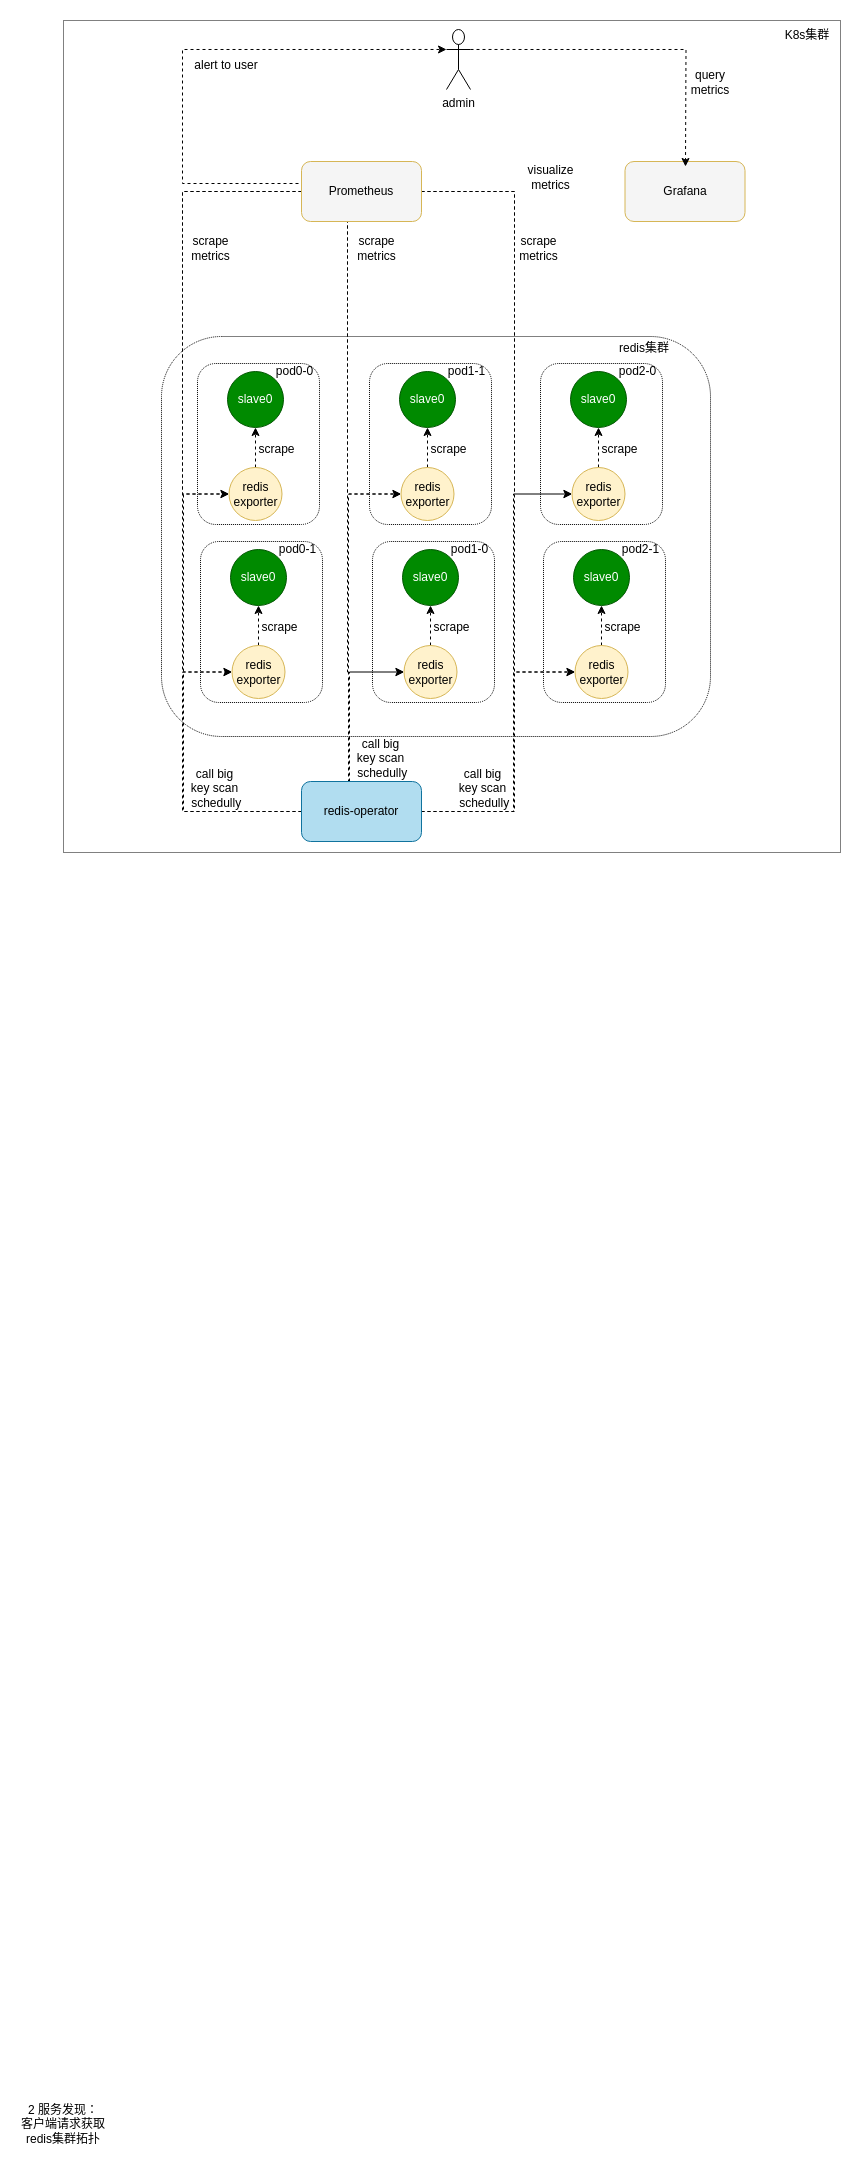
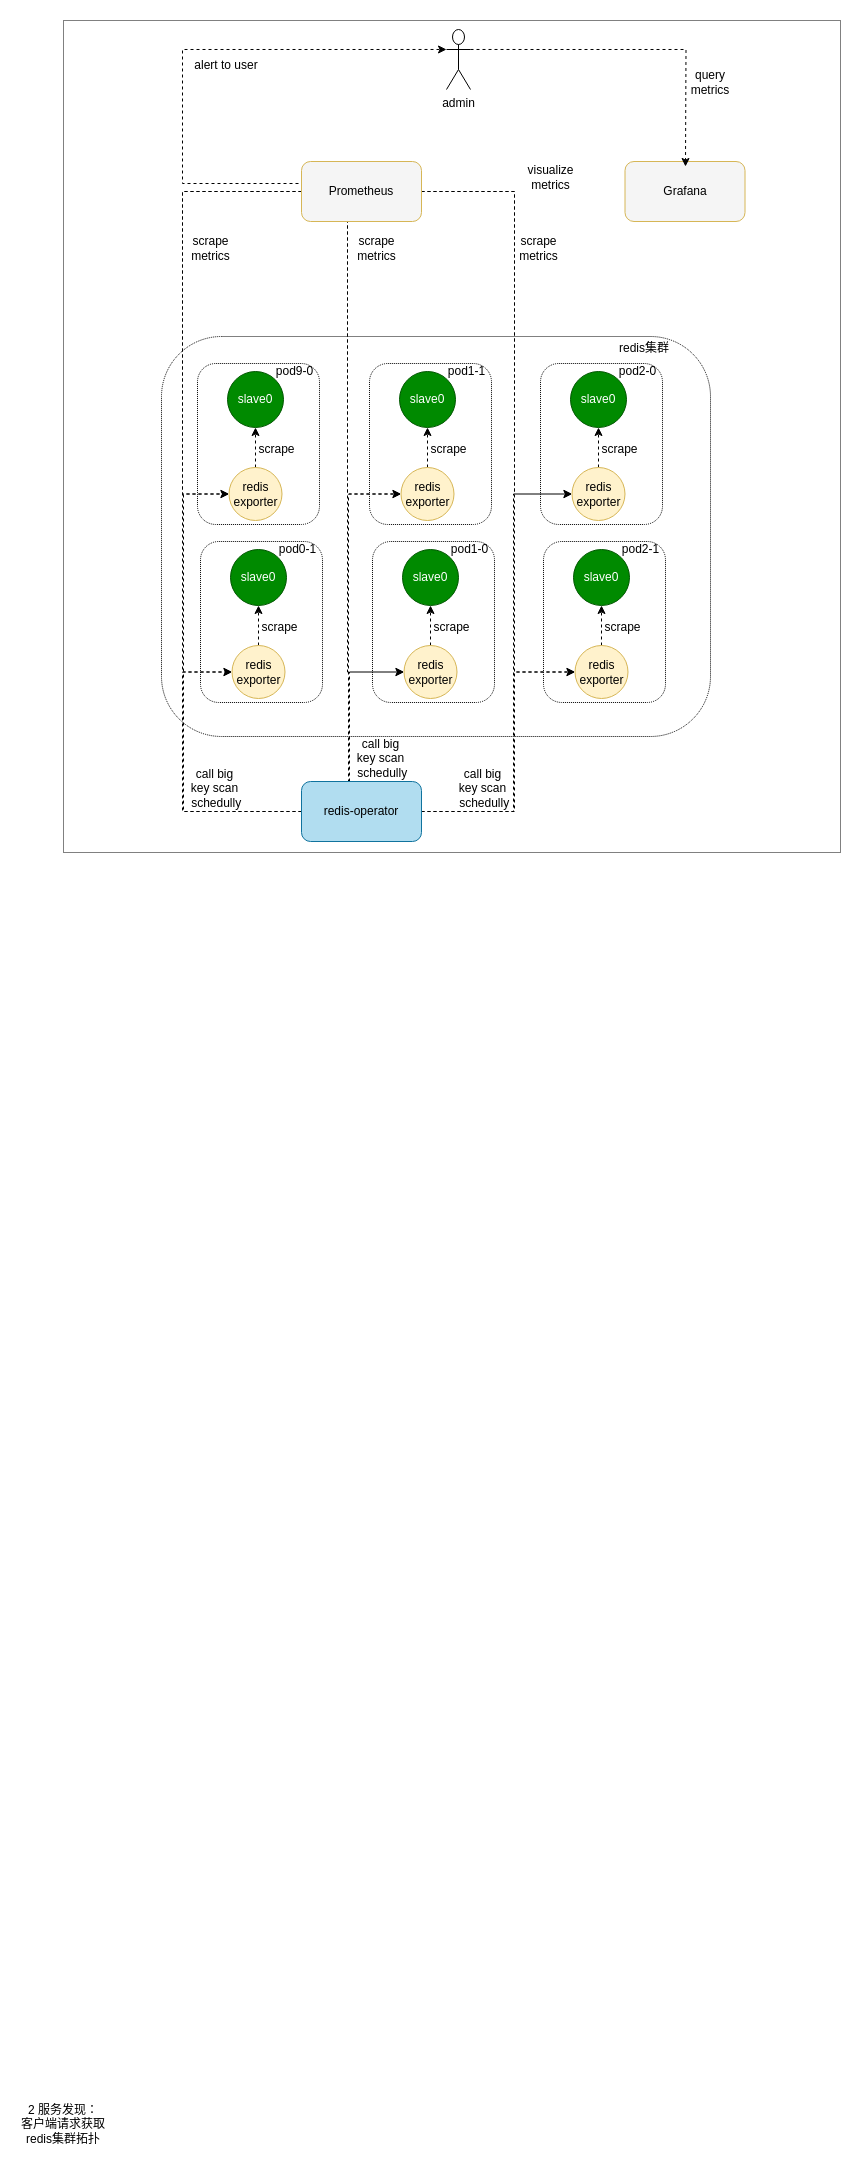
  <mxCell id="0" />
  <mxCell id="1" parent="0" />
  <mxCell id="2" value="" style="rounded=0;whiteSpace=wrap;html=1;fillColor=none;dashed=1;dashPattern=1 1;" parent="1" vertex="1"><mxGeometry x="63" y="20" width="777" height="832" as="geometry" /></mxCell>
  <mxCell id="3" value="" style="rounded=1;whiteSpace=wrap;html=1;dashed=1;dashPattern=1 1;" parent="1" vertex="1"><mxGeometry x="161" y="336" width="549" height="400" as="geometry" /></mxCell>
  <mxCell id="4" value="" style="rounded=1;whiteSpace=wrap;html=1;fillColor=none;dashed=1;dashPattern=1 1;" vertex="1" parent="1"><mxGeometry x="540" y="363" width="122" height="161" as="geometry" /></mxCell>
- <mxCell id="5" value="K8s集群" style="text;html=1;strokeColor=none;fillColor=none;align=center;verticalAlign=middle;whiteSpace=wrap;rounded=0;dashed=1;" parent="1" vertex="1"><mxGeometry x="777" y="20" width="60" height="30" as="geometry" /></mxCell>
  <mxCell id="6" value="2 服务发现：&lt;br&gt;客户端请求获取redis集群拓扑" style="text;html=1;strokeColor=none;fillColor=none;align=center;verticalAlign=middle;whiteSpace=wrap;rounded=0;" parent="1" vertex="1"><mxGeometry x="20" y="2104" width="86" height="40" as="geometry" /></mxCell>
  <mxCell id="7" style="edgeStyle=orthogonalEdgeStyle;rounded=0;orthogonalLoop=1;jettySize=auto;html=1;exitX=0;exitY=0.5;exitDx=0;exitDy=0;entryX=0;entryY=0.5;entryDx=0;entryDy=0;dashed=1;" edge="1" parent="1" source="13" target="18"><mxGeometry relative="1" as="geometry"><Array as="points"><mxPoint x="182" y="811" /><mxPoint x="182" y="672" /></Array></mxGeometry></mxCell>
  <mxCell id="8" style="edgeStyle=orthogonalEdgeStyle;rounded=0;orthogonalLoop=1;jettySize=auto;html=1;exitX=0;exitY=0.5;exitDx=0;exitDy=0;entryX=0;entryY=0.5;entryDx=0;entryDy=0;dashed=1;" edge="1" parent="1" source="13" target="36"><mxGeometry relative="1" as="geometry"><Array as="points"><mxPoint x="183" y="811" /><mxPoint x="183" y="493" /></Array></mxGeometry></mxCell>
  <mxCell id="9" style="edgeStyle=orthogonalEdgeStyle;rounded=0;orthogonalLoop=1;jettySize=auto;html=1;exitX=0.5;exitY=0;exitDx=0;exitDy=0;entryX=0;entryY=0.5;entryDx=0;entryDy=0;dashed=1;" edge="1" parent="1" source="13" target="42"><mxGeometry relative="1" as="geometry"><Array as="points"><mxPoint x="348" y="781" /><mxPoint x="348" y="494" /></Array></mxGeometry></mxCell>
  <mxCell id="10" style="edgeStyle=orthogonalEdgeStyle;rounded=0;orthogonalLoop=1;jettySize=auto;html=1;exitX=0.5;exitY=0;exitDx=0;exitDy=0;entryX=0;entryY=0.5;entryDx=0;entryDy=0;dashed=1;" edge="1" parent="1" source="13" target="24"><mxGeometry relative="1" as="geometry"><Array as="points"><mxPoint x="349" y="781" /><mxPoint x="349" y="672" /></Array></mxGeometry></mxCell>
  <mxCell id="11" style="edgeStyle=orthogonalEdgeStyle;rounded=0;orthogonalLoop=1;jettySize=auto;html=1;exitX=1;exitY=0.5;exitDx=0;exitDy=0;entryX=0;entryY=0.5;entryDx=0;entryDy=0;dashed=1;" edge="1" parent="1" source="13" target="30"><mxGeometry relative="1" as="geometry"><Array as="points"><mxPoint x="514" y="811" /><mxPoint x="514" y="672" /></Array></mxGeometry></mxCell>
  <mxCell id="12" style="edgeStyle=orthogonalEdgeStyle;rounded=0;orthogonalLoop=1;jettySize=auto;html=1;exitX=1;exitY=0.5;exitDx=0;exitDy=0;entryX=0;entryY=0.5;entryDx=0;entryDy=0;dashed=1;" edge="1" parent="1" source="13" target="47"><mxGeometry relative="1" as="geometry"><Array as="points"><mxPoint x="513" y="811" /><mxPoint x="513" y="494" /><mxPoint x="571" y="494" /></Array></mxGeometry></mxCell>
  <mxCell id="13" value="redis-operator" style="rounded=1;whiteSpace=wrap;html=1;fillColor=#b1ddf0;strokeColor=#10739e;" parent="1" vertex="1"><mxGeometry x="301" y="781" width="120" height="60" as="geometry" /></mxCell>
  <mxCell id="14" style="edgeStyle=orthogonalEdgeStyle;rounded=0;orthogonalLoop=1;jettySize=auto;html=1;exitX=0.5;exitY=1;exitDx=0;exitDy=0;dashed=1;" parent="1" edge="1"><mxGeometry relative="1" as="geometry"><mxPoint x="325.5" y="787" as="sourcePoint" /><mxPoint x="325.5" y="787" as="targetPoint" /></mxGeometry></mxCell>
  <mxCell id="15" value="" style="rounded=1;whiteSpace=wrap;html=1;fillColor=none;dashed=1;dashPattern=1 1;" parent="1" vertex="1"><mxGeometry x="200" y="541" width="122" height="161" as="geometry" /></mxCell>
  <mxCell id="16" value="slave0" style="ellipse;whiteSpace=wrap;html=1;aspect=fixed;fillColor=#008a00;fontColor=#ffffff;strokeColor=#005700;" parent="1" vertex="1"><mxGeometry x="230" y="549" width="56" height="56" as="geometry" /></mxCell>
  <mxCell id="17" style="edgeStyle=orthogonalEdgeStyle;rounded=0;orthogonalLoop=1;jettySize=auto;html=1;exitX=0.5;exitY=0;exitDx=0;exitDy=0;entryX=0.5;entryY=1;entryDx=0;entryDy=0;dashed=1;" edge="1" parent="1" source="18" target="16"><mxGeometry relative="1" as="geometry" /></mxCell>
  <mxCell id="18" value="redis exporter" style="ellipse;whiteSpace=wrap;html=1;aspect=fixed;fillColor=#fff2cc;strokeColor=#d6b656;" parent="1" vertex="1"><mxGeometry x="231.5" y="645" width="53" height="53" as="geometry" /></mxCell>
  <mxCell id="19" value="scrape" style="text;html=1;strokeColor=none;fillColor=none;align=center;verticalAlign=middle;whiteSpace=wrap;rounded=0;" vertex="1" parent="1"><mxGeometry x="261" y="619" width="37" height="16" as="geometry" /></mxCell>
  <mxCell id="20" value="pod0-1" style="text;html=1;strokeColor=none;fillColor=none;align=center;verticalAlign=middle;whiteSpace=wrap;rounded=0;" vertex="1" parent="1"><mxGeometry x="277" y="541" width="41" height="16" as="geometry" /></mxCell>
  <mxCell id="21" value="" style="rounded=1;whiteSpace=wrap;html=1;fillColor=none;dashed=1;dashPattern=1 1;" vertex="1" parent="1"><mxGeometry x="372" y="541" width="122" height="161" as="geometry" /></mxCell>
  <mxCell id="22" value="slave0" style="ellipse;whiteSpace=wrap;html=1;aspect=fixed;fillColor=#008a00;fontColor=#ffffff;strokeColor=#005700;" vertex="1" parent="1"><mxGeometry x="402" y="549" width="56" height="56" as="geometry" /></mxCell>
  <mxCell id="23" style="edgeStyle=orthogonalEdgeStyle;rounded=0;orthogonalLoop=1;jettySize=auto;html=1;exitX=0.5;exitY=0;exitDx=0;exitDy=0;entryX=0.5;entryY=1;entryDx=0;entryDy=0;dashed=1;" edge="1" parent="1" source="24" target="22"><mxGeometry relative="1" as="geometry" /></mxCell>
  <mxCell id="24" value="redis exporter" style="ellipse;whiteSpace=wrap;html=1;aspect=fixed;fillColor=#fff2cc;strokeColor=#d6b656;" vertex="1" parent="1"><mxGeometry x="403.5" y="645" width="53" height="53" as="geometry" /></mxCell>
  <mxCell id="25" value="scrape" style="text;html=1;strokeColor=none;fillColor=none;align=center;verticalAlign=middle;whiteSpace=wrap;rounded=0;" vertex="1" parent="1"><mxGeometry x="433" y="619" width="37" height="16" as="geometry" /></mxCell>
  <mxCell id="26" value="pod1-0" style="text;html=1;strokeColor=none;fillColor=none;align=center;verticalAlign=middle;whiteSpace=wrap;rounded=0;" vertex="1" parent="1"><mxGeometry x="449" y="541" width="41" height="16" as="geometry" /></mxCell>
  <mxCell id="27" value="" style="rounded=1;whiteSpace=wrap;html=1;fillColor=none;dashed=1;dashPattern=1 1;" vertex="1" parent="1"><mxGeometry x="543" y="541" width="122" height="161" as="geometry" /></mxCell>
  <mxCell id="28" value="slave0" style="ellipse;whiteSpace=wrap;html=1;aspect=fixed;fillColor=#008a00;fontColor=#ffffff;strokeColor=#005700;" vertex="1" parent="1"><mxGeometry x="573" y="549" width="56" height="56" as="geometry" /></mxCell>
  <mxCell id="29" style="edgeStyle=orthogonalEdgeStyle;rounded=0;orthogonalLoop=1;jettySize=auto;html=1;exitX=0.5;exitY=0;exitDx=0;exitDy=0;entryX=0.5;entryY=1;entryDx=0;entryDy=0;dashed=1;" edge="1" parent="1" source="30" target="28"><mxGeometry relative="1" as="geometry" /></mxCell>
  <mxCell id="30" value="redis exporter" style="ellipse;whiteSpace=wrap;html=1;aspect=fixed;fillColor=#fff2cc;strokeColor=#d6b656;" vertex="1" parent="1"><mxGeometry x="574.5" y="645" width="53" height="53" as="geometry" /></mxCell>
  <mxCell id="31" value="scrape" style="text;html=1;strokeColor=none;fillColor=none;align=center;verticalAlign=middle;whiteSpace=wrap;rounded=0;" vertex="1" parent="1"><mxGeometry x="604" y="619" width="37" height="16" as="geometry" /></mxCell>
  <mxCell id="32" value="pod2-1" style="text;html=1;strokeColor=none;fillColor=none;align=center;verticalAlign=middle;whiteSpace=wrap;rounded=0;" vertex="1" parent="1"><mxGeometry x="620" y="541" width="41" height="16" as="geometry" /></mxCell>
  <mxCell id="33" value="" style="rounded=1;whiteSpace=wrap;html=1;fillColor=none;dashed=1;dashPattern=1 1;" vertex="1" parent="1"><mxGeometry x="197" y="363" width="122" height="161" as="geometry" /></mxCell>
  <mxCell id="34" value="slave0" style="ellipse;whiteSpace=wrap;html=1;aspect=fixed;fillColor=#008a00;fontColor=#ffffff;strokeColor=#005700;" vertex="1" parent="1"><mxGeometry x="227" y="371" width="56" height="56" as="geometry" /></mxCell>
  <mxCell id="35" style="edgeStyle=orthogonalEdgeStyle;rounded=0;orthogonalLoop=1;jettySize=auto;html=1;exitX=0.5;exitY=0;exitDx=0;exitDy=0;entryX=0.5;entryY=1;entryDx=0;entryDy=0;dashed=1;" edge="1" parent="1" source="36" target="34"><mxGeometry relative="1" as="geometry" /></mxCell>
  <mxCell id="36" value="redis exporter" style="ellipse;whiteSpace=wrap;html=1;aspect=fixed;fillColor=#fff2cc;strokeColor=#d6b656;" vertex="1" parent="1"><mxGeometry x="228.5" y="467" width="53" height="53" as="geometry" /></mxCell>
  <mxCell id="37" value="scrape" style="text;html=1;strokeColor=none;fillColor=none;align=center;verticalAlign=middle;whiteSpace=wrap;rounded=0;" vertex="1" parent="1"><mxGeometry x="258" y="441" width="37" height="16" as="geometry" /></mxCell>
- <mxCell id="38" value="pod0-0" style="text;html=1;strokeColor=none;fillColor=none;align=center;verticalAlign=middle;whiteSpace=wrap;rounded=0;" vertex="1" parent="1"><mxGeometry x="274" y="363" width="41" height="16" as="geometry" /></mxCell>
+ <mxCell id="38" value="pod9-0" style="text;html=1;strokeColor=none;fillColor=none;align=center;verticalAlign=middle;whiteSpace=wrap;rounded=0;" vertex="1" parent="1"><mxGeometry x="274" y="363" width="41" height="16" as="geometry" /></mxCell>
  <mxCell id="39" value="" style="rounded=1;whiteSpace=wrap;html=1;fillColor=none;dashed=1;dashPattern=1 1;" vertex="1" parent="1"><mxGeometry x="369" y="363" width="122" height="161" as="geometry" /></mxCell>
  <mxCell id="40" value="slave0" style="ellipse;whiteSpace=wrap;html=1;aspect=fixed;fillColor=#008a00;fontColor=#ffffff;strokeColor=#005700;" vertex="1" parent="1"><mxGeometry x="399" y="371" width="56" height="56" as="geometry" /></mxCell>
  <mxCell id="41" style="edgeStyle=orthogonalEdgeStyle;rounded=0;orthogonalLoop=1;jettySize=auto;html=1;exitX=0.5;exitY=0;exitDx=0;exitDy=0;entryX=0.5;entryY=1;entryDx=0;entryDy=0;dashed=1;" edge="1" parent="1" source="42" target="40"><mxGeometry relative="1" as="geometry" /></mxCell>
  <mxCell id="42" value="redis exporter" style="ellipse;whiteSpace=wrap;html=1;aspect=fixed;fillColor=#fff2cc;strokeColor=#d6b656;" vertex="1" parent="1"><mxGeometry x="400.5" y="467" width="53" height="53" as="geometry" /></mxCell>
  <mxCell id="43" value="scrape" style="text;html=1;strokeColor=none;fillColor=none;align=center;verticalAlign=middle;whiteSpace=wrap;rounded=0;" vertex="1" parent="1"><mxGeometry x="430" y="441" width="37" height="16" as="geometry" /></mxCell>
  <mxCell id="44" value="pod1-1" style="text;html=1;strokeColor=none;fillColor=none;align=center;verticalAlign=middle;whiteSpace=wrap;rounded=0;" vertex="1" parent="1"><mxGeometry x="446" y="363" width="41" height="16" as="geometry" /></mxCell>
  <mxCell id="45" value="slave0" style="ellipse;whiteSpace=wrap;html=1;aspect=fixed;fillColor=#008a00;fontColor=#ffffff;strokeColor=#005700;" vertex="1" parent="1"><mxGeometry x="570" y="371" width="56" height="56" as="geometry" /></mxCell>
  <mxCell id="46" style="edgeStyle=orthogonalEdgeStyle;rounded=0;orthogonalLoop=1;jettySize=auto;html=1;exitX=0.5;exitY=0;exitDx=0;exitDy=0;entryX=0.5;entryY=1;entryDx=0;entryDy=0;dashed=1;" edge="1" parent="1" source="47" target="45"><mxGeometry relative="1" as="geometry" /></mxCell>
  <mxCell id="47" value="redis exporter" style="ellipse;whiteSpace=wrap;html=1;aspect=fixed;fillColor=#fff2cc;strokeColor=#d6b656;" vertex="1" parent="1"><mxGeometry x="571.5" y="467" width="53" height="53" as="geometry" /></mxCell>
  <mxCell id="48" value="scrape" style="text;html=1;strokeColor=none;fillColor=none;align=center;verticalAlign=middle;whiteSpace=wrap;rounded=0;" vertex="1" parent="1"><mxGeometry x="601" y="441" width="37" height="16" as="geometry" /></mxCell>
  <mxCell id="49" value="pod2-0" style="text;html=1;strokeColor=none;fillColor=none;align=center;verticalAlign=middle;whiteSpace=wrap;rounded=0;" vertex="1" parent="1"><mxGeometry x="617" y="363" width="41" height="16" as="geometry" /></mxCell>
  <mxCell id="50" value="redis集群" style="text;html=1;strokeColor=none;fillColor=none;align=center;verticalAlign=middle;whiteSpace=wrap;rounded=0;dashed=1;dashPattern=1 1;" vertex="1" parent="1"><mxGeometry x="614" y="333" width="60" height="30" as="geometry" /></mxCell>
  <mxCell id="51" style="edgeStyle=orthogonalEdgeStyle;rounded=0;orthogonalLoop=1;jettySize=auto;html=1;exitX=0;exitY=0.5;exitDx=0;exitDy=0;entryX=0;entryY=0.5;entryDx=0;entryDy=0;dashed=1;" edge="1" parent="1" source="58" target="36"><mxGeometry relative="1" as="geometry"><Array as="points"><mxPoint x="182" y="191" /><mxPoint x="182" y="494" /></Array></mxGeometry></mxCell>
  <mxCell id="52" style="edgeStyle=orthogonalEdgeStyle;rounded=0;orthogonalLoop=1;jettySize=auto;html=1;exitX=0;exitY=0.5;exitDx=0;exitDy=0;entryX=0;entryY=0.5;entryDx=0;entryDy=0;dashed=1;" edge="1" parent="1" source="58" target="18"><mxGeometry relative="1" as="geometry"><Array as="points"><mxPoint x="182" y="191" /><mxPoint x="182" y="672" /></Array></mxGeometry></mxCell>
  <mxCell id="53" style="edgeStyle=orthogonalEdgeStyle;rounded=0;orthogonalLoop=1;jettySize=auto;html=1;exitX=0.5;exitY=1;exitDx=0;exitDy=0;entryX=0;entryY=0.5;entryDx=0;entryDy=0;dashed=1;" edge="1" parent="1" source="58" target="24"><mxGeometry relative="1" as="geometry"><Array as="points"><mxPoint x="347" y="221" /><mxPoint x="347" y="672" /></Array></mxGeometry></mxCell>
  <mxCell id="54" style="edgeStyle=orthogonalEdgeStyle;rounded=0;orthogonalLoop=1;jettySize=auto;html=1;exitX=0.5;exitY=1;exitDx=0;exitDy=0;entryX=0;entryY=0.5;entryDx=0;entryDy=0;dashed=1;" edge="1" parent="1" source="58" target="42"><mxGeometry relative="1" as="geometry"><Array as="points"><mxPoint x="347" y="221" /><mxPoint x="347" y="494" /></Array></mxGeometry></mxCell>
  <mxCell id="55" style="edgeStyle=orthogonalEdgeStyle;rounded=0;orthogonalLoop=1;jettySize=auto;html=1;exitX=1;exitY=0.5;exitDx=0;exitDy=0;entryX=0;entryY=0.5;entryDx=0;entryDy=0;dashed=1;" edge="1" parent="1" source="58" target="47"><mxGeometry relative="1" as="geometry"><Array as="points"><mxPoint x="514" y="191" /><mxPoint x="514" y="494" /></Array></mxGeometry></mxCell>
  <mxCell id="56" style="edgeStyle=orthogonalEdgeStyle;rounded=0;orthogonalLoop=1;jettySize=auto;html=1;exitX=1;exitY=0.5;exitDx=0;exitDy=0;entryX=0;entryY=0.5;entryDx=0;entryDy=0;dashed=1;" edge="1" parent="1" source="58" target="30"><mxGeometry relative="1" as="geometry"><Array as="points"><mxPoint x="514" y="191" /><mxPoint x="514" y="672" /></Array></mxGeometry></mxCell>
  <mxCell id="57" style="edgeStyle=orthogonalEdgeStyle;rounded=0;orthogonalLoop=1;jettySize=auto;html=1;exitX=0;exitY=0.25;exitDx=0;exitDy=0;entryX=0;entryY=0.333;entryDx=0;entryDy=0;entryPerimeter=0;dashed=1;" edge="1" parent="1" target="68"><mxGeometry relative="1" as="geometry"><mxPoint x="301" y="198" as="sourcePoint" /><Array as="points"><mxPoint x="301" y="183" /><mxPoint x="182" y="183" /><mxPoint x="182" y="49" /></Array></mxGeometry></mxCell>
  <mxCell id="58" value="Prometheus" style="rounded=1;whiteSpace=wrap;html=1;fillColor=#f5f5f5;strokeColor=#d6b656;" vertex="1" parent="1"><mxGeometry x="301" y="161" width="120" height="60" as="geometry" /></mxCell>
  <mxCell id="59" value="Grafana" style="rounded=1;whiteSpace=wrap;html=1;fillColor=#f5f5f5;strokeColor=#d6b656;" vertex="1" parent="1"><mxGeometry x="624.5" y="161" width="120" height="60" as="geometry" /></mxCell>
  <mxCell id="60" value="scrape&lt;br&gt;metrics" style="text;html=1;strokeColor=none;fillColor=none;align=center;verticalAlign=middle;whiteSpace=wrap;rounded=0;" vertex="1" parent="1"><mxGeometry x="186" y="238" width="49" height="20" as="geometry" /></mxCell>
  <mxCell id="61" value="scrape&lt;br&gt;metrics" style="text;html=1;strokeColor=none;fillColor=none;align=center;verticalAlign=middle;whiteSpace=wrap;rounded=0;" vertex="1" parent="1"><mxGeometry x="351.5" y="238" width="49" height="20" as="geometry" /></mxCell>
  <mxCell id="62" value="scrape&lt;br&gt;metrics" style="text;html=1;strokeColor=none;fillColor=none;align=center;verticalAlign=middle;whiteSpace=wrap;rounded=0;" vertex="1" parent="1"><mxGeometry x="514" y="238" width="49" height="20" as="geometry" /></mxCell>
  <mxCell id="63" value="visualize&lt;br&gt;metrics" style="text;html=1;strokeColor=none;fillColor=none;align=center;verticalAlign=middle;whiteSpace=wrap;rounded=0;" vertex="1" parent="1"><mxGeometry x="525.5" y="167" width="49" height="20" as="geometry" /></mxCell>
  <mxCell id="64" value="call&amp;nbsp;big key scan&lt;br&gt;&amp;nbsp;schedully" style="text;html=1;strokeColor=none;fillColor=none;align=center;verticalAlign=middle;whiteSpace=wrap;rounded=0;" vertex="1" parent="1"><mxGeometry x="351.5" y="751" width="56.5" height="14" as="geometry" /></mxCell>
  <mxCell id="65" value="call&amp;nbsp;big key scan&lt;br&gt;&amp;nbsp;schedully" style="text;html=1;strokeColor=none;fillColor=none;align=center;verticalAlign=middle;whiteSpace=wrap;rounded=0;" vertex="1" parent="1"><mxGeometry x="186" y="781" width="56.5" height="14" as="geometry" /></mxCell>
  <mxCell id="66" value="call&amp;nbsp;big key scan&lt;br&gt;&amp;nbsp;schedully" style="text;html=1;strokeColor=none;fillColor=none;align=center;verticalAlign=middle;whiteSpace=wrap;rounded=0;" vertex="1" parent="1"><mxGeometry x="453.5" y="781" width="56.5" height="14" as="geometry" /></mxCell>
  <mxCell id="67" style="edgeStyle=orthogonalEdgeStyle;rounded=0;orthogonalLoop=1;jettySize=auto;html=1;exitX=1;exitY=0.333;exitDx=0;exitDy=0;exitPerimeter=0;dashed=1;" edge="1" parent="1" source="68"><mxGeometry relative="1" as="geometry"><mxPoint x="685" y="166" as="targetPoint" /></mxGeometry></mxCell>
  <mxCell id="68" value="admin" style="shape=umlActor;verticalLabelPosition=bottom;verticalAlign=top;html=1;outlineConnect=0;" vertex="1" parent="1"><mxGeometry x="446" y="29" width="24" height="60" as="geometry" /></mxCell>
  <mxCell id="69" value="query&lt;br&gt;metrics" style="text;html=1;strokeColor=none;fillColor=none;align=center;verticalAlign=middle;whiteSpace=wrap;rounded=0;" vertex="1" parent="1"><mxGeometry x="680" y="67" width="60" height="30" as="geometry" /></mxCell>
  <mxCell id="70" value="alert to user" style="text;html=1;strokeColor=none;fillColor=none;align=center;verticalAlign=middle;whiteSpace=wrap;rounded=0;" vertex="1" parent="1"><mxGeometry x="191" y="50" width="70" height="30" as="geometry" /></mxCell>
